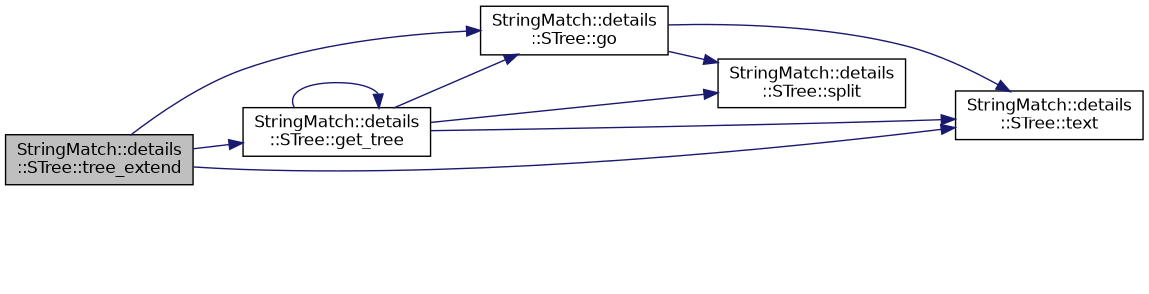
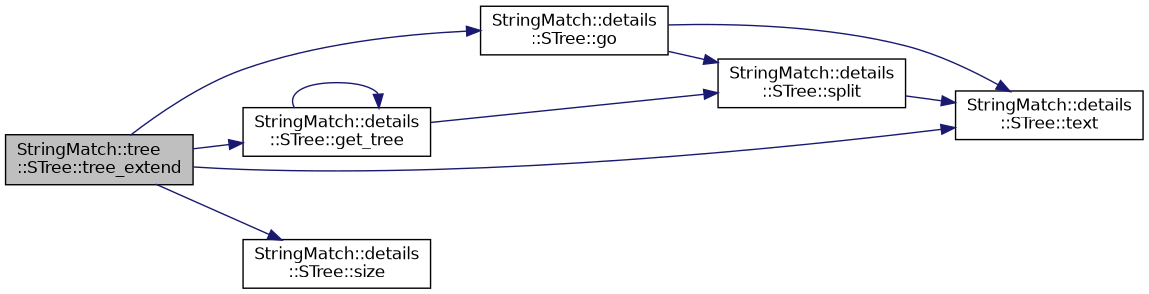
  digraph {
    rankdir=LR
    node [color=black fillcolor=white fontname=Helvetica fontsize=12 shape=record style=filled]
    edge [color=midnightblue fontname=Helvetica fontsize=12 labelfontname=Helvetica labelfontsize=12 style=solid]
-   n1 [fillcolor=grey75 fontcolor=black height=0.2 label="StringMatch::details\l::STree::tree_extend" width=0.4]
+   n1 [fillcolor=grey75 fontcolor=black height=0.2 label="StringMatch::tree\l::STree::tree_extend" width=0.4]
    n2 [height=0.2 label="StringMatch::details\l::STree::get_tree" width=0.4]
    n3 [height=0.2 label="StringMatch::details\l::STree::go" width=0.4]
    n4 [height=0.2 label="StringMatch::details\l::STree::text" width=0.4]
+   n5 [height=0.2 label="StringMatch::details\l::STree::size" width=0.4]
    n6 [height=0.2 label="StringMatch::details\l::STree::split" width=0.4]
    n1 -> n2
    n1 -> n3
    n1 -> n4
+   n1 -> n5
    n2 -> n2
-   n2 -> n3
    n2 -> n6
    n3 -> n4
    n3 -> n6
-   n2 -> n4
+   n6 -> n4
  }
